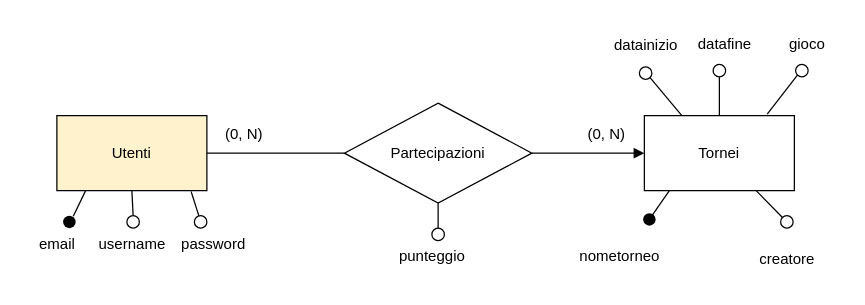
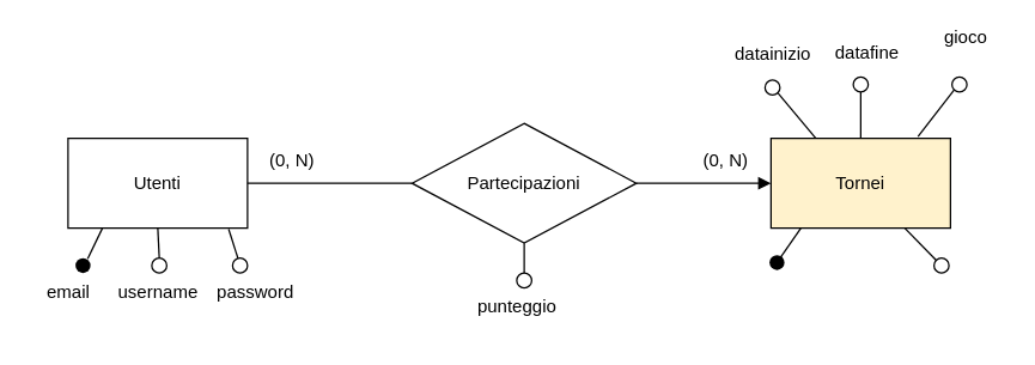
  <mxCell id="0" />
  <mxCell id="1" parent="0" />
  <mxCell id="2" value="Partecipazioni" style="rhombus;whiteSpace=wrap;html=1;" parent="1" vertex="1"><mxGeometry x="275" y="82" width="150" height="80" as="geometry" /></mxCell>
- <mxCell id="3" value="Utenti" style="rounded=0;whiteSpace=wrap;html=1;fillColor=#fff2cc;" parent="1" vertex="1"><mxGeometry x="45" y="92" width="120" height="60" as="geometry" /></mxCell>
- <mxCell id="4" value="Tornei" style="rounded=0;whiteSpace=wrap;html=1;" parent="1" vertex="1"><mxGeometry x="515" y="92" width="120" height="60" as="geometry" /></mxCell>
+ <mxCell id="3" value="Utenti" style="rounded=0;whiteSpace=wrap;html=1;" parent="1" vertex="1"><mxGeometry x="45" y="92" width="120" height="60" as="geometry" /></mxCell>
+ <mxCell id="4" value="Tornei" style="rounded=0;whiteSpace=wrap;html=1;fillColor=#fff2cc;" parent="1" vertex="1"><mxGeometry x="515" y="92" width="120" height="60" as="geometry" /></mxCell>
  <mxCell id="5" value="" style="endArrow=none;html=1;rounded=0;exitX=1;exitY=0.5;exitDx=0;exitDy=0;entryX=0;entryY=0.5;entryDx=0;entryDy=0;" parent="1" source="3" target="2" edge="1"><mxGeometry width="50" height="50" relative="1" as="geometry"><mxPoint x="165" y="222" as="sourcePoint" /><mxPoint x="215" y="172" as="targetPoint" /></mxGeometry></mxCell>
  <mxCell id="6" value="" style="endArrow=block;html=1;rounded=0;exitX=1;exitY=0.5;exitDx=0;exitDy=0;entryX=0;entryY=0.5;entryDx=0;entryDy=0;" parent="1" source="2" target="4" edge="1"><mxGeometry width="50" height="50" relative="1" as="geometry"><mxPoint x="525" y="32" as="sourcePoint" /><mxPoint x="635" y="32" as="targetPoint" /><Array as="points" /></mxGeometry></mxCell>
  <mxCell id="7" value="(0, N)" style="text;html=1;align=center;verticalAlign=middle;whiteSpace=wrap;rounded=0;" parent="1" vertex="1"><mxGeometry x="165" y="92" width="60" height="30" as="geometry" /></mxCell>
  <mxCell id="8" value="(0, N)" style="text;html=1;align=center;verticalAlign=middle;whiteSpace=wrap;rounded=0;" parent="1" vertex="1"><mxGeometry x="455" y="92" width="60" height="30" as="geometry" /></mxCell>
  <mxCell id="9" value="" style="group" parent="1" vertex="1" connectable="0"><mxGeometry x="101" y="172" width="10" height="10" as="geometry" /></mxCell>
  <mxCell id="10" value="" style="endArrow=none;html=1;rounded=0;entryX=0.5;entryY=1;entryDx=0;entryDy=0;" parent="9" target="3" edge="1"><mxGeometry width="50" height="50" relative="1" as="geometry"><mxPoint x="5" as="sourcePoint" /><mxPoint x="365" y="30" as="targetPoint" /></mxGeometry></mxCell>
  <mxCell id="11" value="" style="ellipse;html=1;aspect=fixed;" parent="9" vertex="1"><mxGeometry width="10" height="10" as="geometry" /></mxCell>
  <mxCell id="12" value="" style="shape=waypoint;sketch=0;fillStyle=solid;size=10;pointerEvents=1;points=[];fillColor=none;resizable=0;rotatable=0;perimeter=centerPerimeter;snapToPoint=1;" parent="1" vertex="1"><mxGeometry x="45" y="167" width="20" height="20" as="geometry" /></mxCell>
  <mxCell id="13" value="" style="group" parent="1" vertex="1" connectable="0"><mxGeometry x="185" y="212" width="10" height="10" as="geometry" /></mxCell>
  <mxCell id="14" value="" style="ellipse;whiteSpace=wrap;html=1;aspect=fixed;" parent="13" vertex="1"><mxGeometry x="-30" y="-40" width="10" height="10" as="geometry" /></mxCell>
  <mxCell id="15" value="" style="endArrow=none;html=1;rounded=0;entryX=0.895;entryY=1.011;entryDx=0;entryDy=0;entryPerimeter=0;" parent="1" source="14" target="3" edge="1"><mxGeometry width="50" height="50" relative="1" as="geometry"><mxPoint x="165" y="182" as="sourcePoint" /><mxPoint x="195" y="182" as="targetPoint" /></mxGeometry></mxCell>
  <mxCell id="16" value="" style="endArrow=none;html=1;rounded=0;entryX=0.25;entryY=1;entryDx=0;entryDy=0;" parent="1" edge="1"><mxGeometry width="50" height="50" relative="1" as="geometry"><mxPoint x="58.129" y="172.476" as="sourcePoint" /><mxPoint x="68" y="152" as="targetPoint" /></mxGeometry></mxCell>
  <mxCell id="17" value="email" style="text;html=1;align=center;verticalAlign=middle;resizable=0;points=[];autosize=1;strokeColor=none;fillColor=none;" parent="1" vertex="1"><mxGeometry x="20" y="180" width="50" height="30" as="geometry" /></mxCell>
  <mxCell id="18" value="username" style="text;html=1;align=center;verticalAlign=middle;resizable=0;points=[];autosize=1;strokeColor=none;fillColor=none;" parent="1" vertex="1"><mxGeometry x="65" y="180" width="80" height="30" as="geometry" /></mxCell>
  <mxCell id="19" value="password" style="text;html=1;align=center;verticalAlign=middle;resizable=0;points=[];autosize=1;strokeColor=none;fillColor=none;" parent="1" vertex="1"><mxGeometry x="135" y="180" width="70" height="30" as="geometry" /></mxCell>
  <mxCell id="20" value="" style="endArrow=none;html=1;rounded=0;exitDx=0;exitDy=0;" parent="1" source="31" edge="1"><mxGeometry width="50" height="50" relative="1" as="geometry"><mxPoint x="522.536" y="171.464" as="sourcePoint" /><mxPoint x="535" y="152" as="targetPoint" /></mxGeometry></mxCell>
  <mxCell id="21" value="" style="ellipse;html=1;aspect=fixed;" parent="1" vertex="1"><mxGeometry x="624" y="172" width="10" height="10" as="geometry" /></mxCell>
  <mxCell id="22" value="" style="ellipse;html=1;aspect=fixed;" parent="1" vertex="1"><mxGeometry x="345" y="182" width="10" height="10" as="geometry" /></mxCell>
  <mxCell id="23" value="" style="endArrow=none;html=1;rounded=0;exitX=0;exitY=0;exitDx=0;exitDy=0;" parent="1" source="21" target="4" edge="1"><mxGeometry width="50" height="50" relative="1" as="geometry"><mxPoint x="585" y="182" as="sourcePoint" /><mxPoint x="585" y="162" as="targetPoint" /></mxGeometry></mxCell>
  <mxCell id="24" value="" style="ellipse;html=1;aspect=fixed;" parent="1" vertex="1"><mxGeometry x="511" y="53" width="10" height="10" as="geometry" /></mxCell>
  <mxCell id="25" value="" style="endArrow=none;html=1;rounded=0;exitX=1;exitY=1;exitDx=0;exitDy=0;entryX=0.25;entryY=0;entryDx=0;entryDy=0;" parent="1" source="24" target="4" edge="1"><mxGeometry width="50" height="50" relative="1" as="geometry"><mxPoint x="566" y="-36" as="sourcePoint" /><mxPoint x="586" y="-56" as="targetPoint" /></mxGeometry></mxCell>
  <mxCell id="26" value="" style="ellipse;html=1;aspect=fixed;" parent="1" vertex="1"><mxGeometry x="570" y="51" width="10" height="10" as="geometry" /></mxCell>
  <mxCell id="27" value="" style="ellipse;html=1;aspect=fixed;" parent="1" vertex="1"><mxGeometry x="636" y="51" width="10" height="10" as="geometry" /></mxCell>
  <mxCell id="28" value="" style="endArrow=none;html=1;rounded=0;exitX=0.5;exitY=1;exitDx=0;exitDy=0;entryX=0.5;entryY=0;entryDx=0;entryDy=0;" parent="1" source="26" target="4" edge="1"><mxGeometry width="50" height="50" relative="1" as="geometry"><mxPoint x="580" y="-28" as="sourcePoint" /><mxPoint x="626" y="-56" as="targetPoint" /></mxGeometry></mxCell>
  <mxCell id="29" value="" style="endArrow=none;html=1;rounded=0;exitX=0;exitY=1;exitDx=0;exitDy=0;entryX=0.819;entryY=-0.02;entryDx=0;entryDy=0;entryPerimeter=0;" parent="1" source="27" target="4" edge="1"><mxGeometry width="50" height="50" relative="1" as="geometry"><mxPoint x="636" y="-26" as="sourcePoint" /><mxPoint x="658" y="-56" as="targetPoint" /></mxGeometry></mxCell>
  <mxCell id="30" value="" style="endArrow=none;html=1;rounded=0;exitX=1;exitY=0;exitDx=0;exitDy=0;" parent="1" target="31" edge="1"><mxGeometry width="50" height="50" relative="1" as="geometry"><mxPoint x="522.536" y="171.464" as="sourcePoint" /><mxPoint x="535" y="152" as="targetPoint" /></mxGeometry></mxCell>
  <mxCell id="31" value="" style="shape=waypoint;sketch=0;fillStyle=solid;size=10;pointerEvents=1;points=[];fillColor=none;resizable=0;rotatable=0;perimeter=centerPerimeter;snapToPoint=1;" parent="1" vertex="1"><mxGeometry x="509" y="165" width="20" height="20" as="geometry" /></mxCell>
  <mxCell id="32" value="" style="endArrow=none;html=1;rounded=0;exitX=0.5;exitY=0;exitDx=0;exitDy=0;entryX=0.5;entryY=1;entryDx=0;entryDy=0;" parent="1" edge="1"><mxGeometry width="50" height="50" relative="1" as="geometry"><mxPoint x="350" y="182" as="sourcePoint" /><mxPoint x="350" y="162" as="targetPoint" /></mxGeometry></mxCell>
- <mxCell id="33" value="nometorneo" style="text;html=1;align=center;verticalAlign=middle;resizable=0;points=[];autosize=1;strokeColor=none;fillColor=none;" parent="1" vertex="1"><mxGeometry x="450" y="190" width="90" height="30" as="geometry" /></mxCell>
- <mxCell id="34" value="creatore" style="text;html=1;align=center;verticalAlign=middle;resizable=0;points=[];autosize=1;strokeColor=none;fillColor=none;" parent="1" vertex="1"><mxGeometry x="594" y="192" width="70" height="30" as="geometry" /></mxCell>
  <mxCell id="35" value="datainizio" style="text;html=1;align=center;verticalAlign=middle;resizable=0;points=[];autosize=1;strokeColor=none;fillColor=none;" parent="1" vertex="1"><mxGeometry x="481" y="21" width="70" height="30" as="geometry" /></mxCell>
  <mxCell id="36" value="datafine" style="text;html=1;align=center;verticalAlign=middle;resizable=0;points=[];autosize=1;strokeColor=none;fillColor=none;" parent="1" vertex="1"><mxGeometry x="544" y="20" width="70" height="30" as="geometry" /></mxCell>
- <mxCell id="37" value="gioco" style="text;html=1;align=center;verticalAlign=middle;resizable=0;points=[];autosize=1;strokeColor=none;fillColor=none;" parent="1" vertex="1"><mxGeometry x="620" y="20" width="50" height="30" as="geometry" /></mxCell>
+ <mxCell id="37" value="gioco" style="text;html=1;align=center;verticalAlign=middle;resizable=0;points=[];autosize=1;strokeColor=none;fillColor=none;" parent="1" vertex="1"><mxGeometry x="620" y="10" width="50" height="30" as="geometry" /></mxCell>
  <mxCell id="38" value="punteggio" style="text;html=1;align=center;verticalAlign=middle;resizable=0;points=[];autosize=1;strokeColor=none;fillColor=none;" parent="1" vertex="1"><mxGeometry x="305" y="190" width="80" height="30" as="geometry" /></mxCell>
